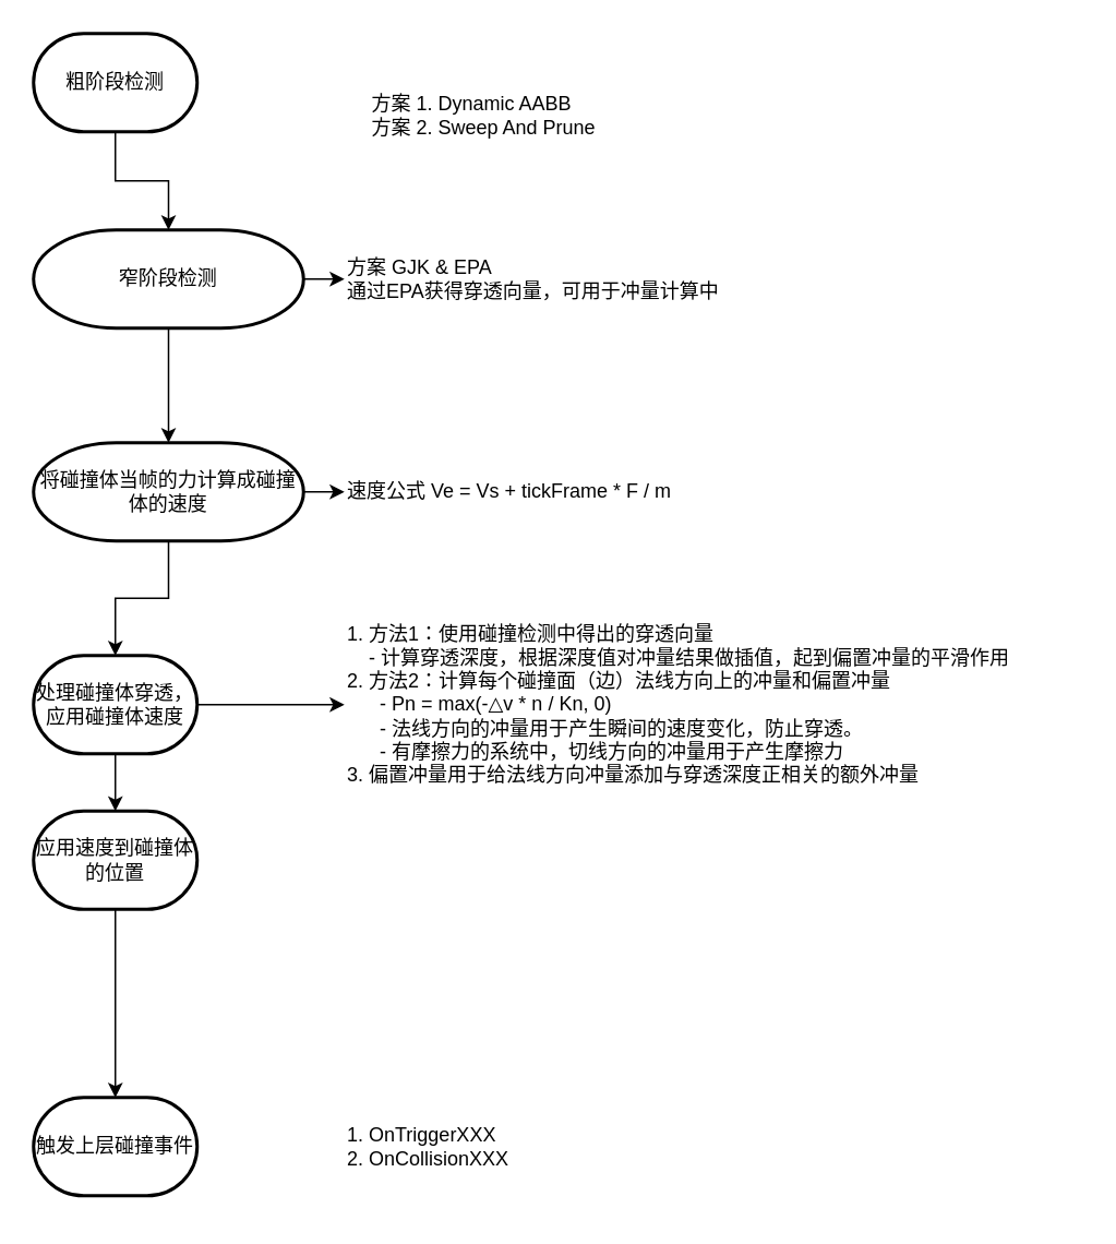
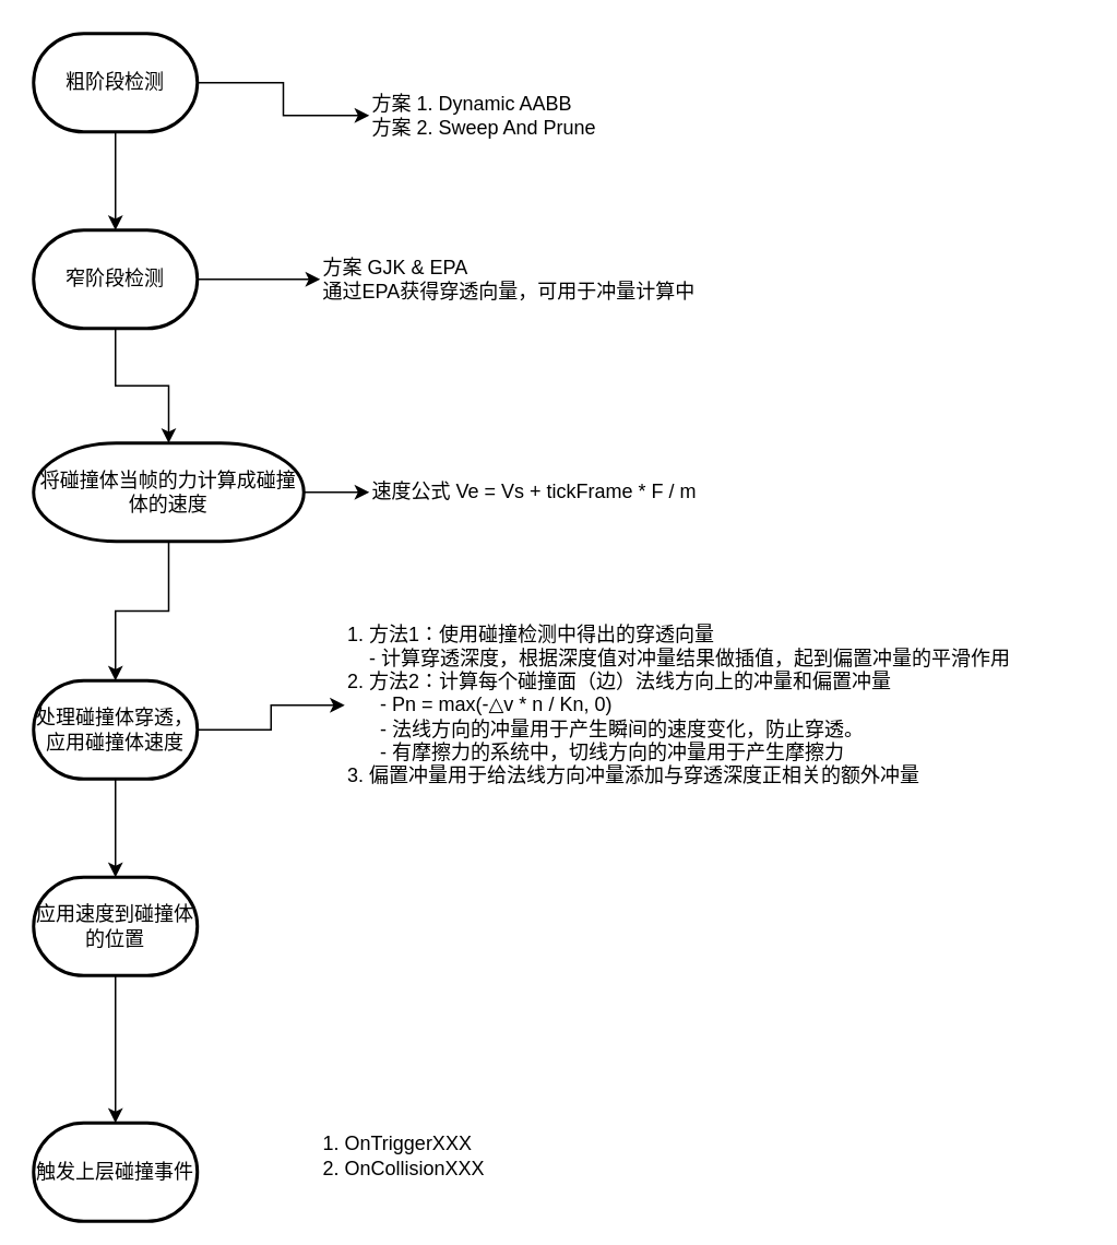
  <mxCell id="0" />
  <mxCell id="1" parent="0" />
+ <mxCell id="2" style="edgeStyle=orthogonalEdgeStyle;rounded=0;orthogonalLoop=1;jettySize=auto;html=1;exitX=1;exitY=0.5;exitDx=0;exitDy=0;exitPerimeter=0;" edge="1" parent="1" source="4" target="5"><mxGeometry relative="1" as="geometry"><mxPoint x="240" y="50" as="targetPoint" /></mxGeometry></mxCell>
  <mxCell id="3" style="edgeStyle=orthogonalEdgeStyle;rounded=0;orthogonalLoop=1;jettySize=auto;html=1;exitX=0.5;exitY=1;exitDx=0;exitDy=0;exitPerimeter=0;entryX=0.5;entryY=0;entryDx=0;entryDy=0;entryPerimeter=0;" edge="1" parent="1" source="4" target="8"><mxGeometry relative="1" as="geometry" /></mxCell>
  <mxCell id="4" value="粗阶段检测" style="strokeWidth=2;html=1;shape=mxgraph.flowchart.terminator;whiteSpace=wrap;" vertex="1" parent="1"><mxGeometry x="20" y="20" width="100" height="60" as="geometry" /></mxCell>
  <mxCell id="5" value="方案 1. Dynamic AABB&lt;br&gt;&lt;div&gt;&lt;span&gt;方案 2. Sweep And Prune&lt;/span&gt;&lt;/div&gt;" style="text;html=1;strokeColor=none;fillColor=none;align=left;verticalAlign=middle;whiteSpace=wrap;rounded=0;" vertex="1" parent="1"><mxGeometry x="225" y="55" width="150" height="30" as="geometry" /></mxCell>
  <mxCell id="6" style="edgeStyle=orthogonalEdgeStyle;rounded=0;orthogonalLoop=1;jettySize=auto;html=1;exitX=1;exitY=0.5;exitDx=0;exitDy=0;exitPerimeter=0;" edge="1" parent="1" source="8" target="9"><mxGeometry relative="1" as="geometry"><mxPoint x="210" y="170" as="targetPoint" /></mxGeometry></mxCell>
  <mxCell id="7" style="edgeStyle=orthogonalEdgeStyle;rounded=0;orthogonalLoop=1;jettySize=auto;html=1;exitX=0.5;exitY=1;exitDx=0;exitDy=0;exitPerimeter=0;entryX=0.5;entryY=0;entryDx=0;entryDy=0;entryPerimeter=0;" edge="1" parent="1" source="8" target="12"><mxGeometry relative="1" as="geometry" /></mxCell>
- <mxCell id="8" value="窄阶段检测" style="strokeWidth=2;html=1;shape=mxgraph.flowchart.terminator;whiteSpace=wrap;" vertex="1" parent="1"><mxGeometry x="20" y="140" width="165" height="60" as="geometry" /></mxCell>
- <mxCell id="9" value="方案 GJK &amp;amp; EPA&lt;br&gt;通过EPA获得穿透向量，可用于冲量计算中" style="text;html=1;strokeColor=none;fillColor=none;align=left;verticalAlign=middle;whiteSpace=wrap;rounded=0;" vertex="1" parent="1"><mxGeometry x="210" y="155" width="270" height="30" as="geometry" /></mxCell>
+ <mxCell id="8" value="窄阶段检测" style="strokeWidth=2;html=1;shape=mxgraph.flowchart.terminator;whiteSpace=wrap;" vertex="1" parent="1"><mxGeometry x="20" y="140" width="100" height="60" as="geometry" /></mxCell>
+ <mxCell id="9" value="方案 GJK &amp;amp; EPA&lt;br&gt;通过EPA获得穿透向量，可用于冲量计算中" style="text;html=1;strokeColor=none;fillColor=none;align=left;verticalAlign=middle;whiteSpace=wrap;rounded=0;" vertex="1" parent="1"><mxGeometry x="195" y="155" width="270" height="30" as="geometry" /></mxCell>
  <mxCell id="10" style="edgeStyle=orthogonalEdgeStyle;rounded=0;orthogonalLoop=1;jettySize=auto;html=1;exitX=1;exitY=0.5;exitDx=0;exitDy=0;exitPerimeter=0;" edge="1" parent="1" source="12" target="16"><mxGeometry relative="1" as="geometry"><mxPoint x="210" y="300" as="targetPoint" /></mxGeometry></mxCell>
  <mxCell id="11" style="edgeStyle=orthogonalEdgeStyle;rounded=0;orthogonalLoop=1;jettySize=auto;html=1;exitX=0.5;exitY=1;exitDx=0;exitDy=0;exitPerimeter=0;entryX=0.5;entryY=0;entryDx=0;entryDy=0;entryPerimeter=0;" edge="1" parent="1" source="12" target="15"><mxGeometry relative="1" as="geometry" /></mxCell>
  <mxCell id="12" value="将碰撞体当帧的力计算成碰撞体的速度" style="strokeWidth=2;html=1;shape=mxgraph.flowchart.terminator;whiteSpace=wrap;" vertex="1" parent="1"><mxGeometry x="20" y="270" width="165" height="60" as="geometry" /></mxCell>
  <mxCell id="13" style="edgeStyle=orthogonalEdgeStyle;rounded=0;orthogonalLoop=1;jettySize=auto;html=1;exitX=1;exitY=0.5;exitDx=0;exitDy=0;exitPerimeter=0;" edge="1" parent="1" source="15" target="17"><mxGeometry relative="1" as="geometry"><mxPoint x="210" y="430" as="targetPoint" /></mxGeometry></mxCell>
  <mxCell id="14" style="edgeStyle=orthogonalEdgeStyle;rounded=0;orthogonalLoop=1;jettySize=auto;html=1;exitX=0.5;exitY=1;exitDx=0;exitDy=0;exitPerimeter=0;entryX=0.5;entryY=0;entryDx=0;entryDy=0;entryPerimeter=0;" edge="1" parent="1" source="15" target="19"><mxGeometry relative="1" as="geometry" /></mxCell>
- <mxCell id="15" value="处理碰撞体穿透，应用碰撞体速度" style="strokeWidth=2;html=1;shape=mxgraph.flowchart.terminator;whiteSpace=wrap;" vertex="1" parent="1"><mxGeometry x="20" y="400" width="100" height="60" as="geometry" /></mxCell>
- <mxCell id="16" value="速度公式 Ve = Vs + tickFrame * F / m" style="text;html=1;strokeColor=none;fillColor=none;align=left;verticalAlign=middle;whiteSpace=wrap;rounded=0;" vertex="1" parent="1"><mxGeometry x="210" y="285" width="230" height="30" as="geometry" /></mxCell>
+ <mxCell id="15" value="处理碰撞体穿透，应用碰撞体速度" style="strokeWidth=2;html=1;shape=mxgraph.flowchart.terminator;whiteSpace=wrap;" vertex="1" parent="1"><mxGeometry x="20" y="415" width="100" height="60" as="geometry" /></mxCell>
+ <mxCell id="16" value="速度公式 Ve = Vs + tickFrame * F / m" style="text;html=1;strokeColor=none;fillColor=none;align=left;verticalAlign=middle;whiteSpace=wrap;rounded=0;" vertex="1" parent="1"><mxGeometry x="225" y="285" width="230" height="30" as="geometry" /></mxCell>
  <mxCell id="17" value="&lt;div&gt;1. 方法1：使用碰撞检测中得出的穿透向量&lt;/div&gt;&lt;div&gt;&amp;nbsp; &amp;nbsp; - 计算穿透深度，根据深度值对冲量结果做插值，起到偏置冲量的平滑作用&lt;/div&gt;&lt;div&gt;2. 方法2：计算每个碰撞面（边）法线方向上的冲量和偏置冲量&lt;/div&gt;&lt;div&gt;&amp;nbsp; &amp;nbsp; &amp;nbsp; - Pn = max(-△v * n / Kn, 0)&lt;/div&gt;&lt;div&gt;&amp;nbsp; &amp;nbsp; &amp;nbsp; - 法线方向的冲量用于产生瞬间的速度变化，防止穿透。&lt;/div&gt;&lt;div&gt;&amp;nbsp; &amp;nbsp; &amp;nbsp; - 有摩擦力的系统中，切线方向的冲量用于产生摩擦力&lt;/div&gt;&lt;div&gt;3. 偏置冲量用于给法线方向冲量添加与穿透深度正相关的额外冲量&lt;br&gt;&lt;/div&gt;" style="text;html=1;strokeColor=none;fillColor=none;align=left;verticalAlign=middle;whiteSpace=wrap;rounded=0;" vertex="1" parent="1"><mxGeometry x="210" y="357.5" width="450" height="145" as="geometry" /></mxCell>
  <mxCell id="18" style="edgeStyle=orthogonalEdgeStyle;rounded=0;orthogonalLoop=1;jettySize=auto;html=1;exitX=0.5;exitY=1;exitDx=0;exitDy=0;exitPerimeter=0;entryX=0.5;entryY=0;entryDx=0;entryDy=0;entryPerimeter=0;" edge="1" parent="1" source="19" target="20"><mxGeometry relative="1" as="geometry" /></mxCell>
- <mxCell id="19" value="应用速度到碰撞体的位置" style="strokeWidth=2;html=1;shape=mxgraph.flowchart.terminator;whiteSpace=wrap;" vertex="1" parent="1"><mxGeometry x="20" y="495" width="100" height="60" as="geometry" /></mxCell>
- <mxCell id="20" value="触发上层碰撞事件" style="strokeWidth=2;html=1;shape=mxgraph.flowchart.terminator;whiteSpace=wrap;" vertex="1" parent="1"><mxGeometry x="20" y="670" width="100" height="60" as="geometry" /></mxCell>
- <mxCell id="21" value="1. OnTriggerXXX&lt;br&gt;&lt;div style=&quot;&quot;&gt;&lt;span&gt;2. OnCollisionXXX&lt;/span&gt;&lt;/div&gt;" style="text;html=1;strokeColor=none;fillColor=none;align=left;verticalAlign=middle;whiteSpace=wrap;rounded=0;" vertex="1" parent="1"><mxGeometry x="210" y="662.5" width="210" height="75" as="geometry" /></mxCell>
+ <mxCell id="19" value="应用速度到碰撞体的位置" style="strokeWidth=2;html=1;shape=mxgraph.flowchart.terminator;whiteSpace=wrap;" vertex="1" parent="1"><mxGeometry x="20" y="535" width="100" height="60" as="geometry" /></mxCell>
+ <mxCell id="20" value="触发上层碰撞事件" style="strokeWidth=2;html=1;shape=mxgraph.flowchart.terminator;whiteSpace=wrap;" vertex="1" parent="1"><mxGeometry x="20" y="685" width="100" height="60" as="geometry" /></mxCell>
+ <mxCell id="21" value="1. OnTriggerXXX&lt;br&gt;&lt;div style=&quot;&quot;&gt;&lt;span&gt;2. OnCollisionXXX&lt;/span&gt;&lt;/div&gt;" style="text;html=1;strokeColor=none;fillColor=none;align=left;verticalAlign=middle;whiteSpace=wrap;rounded=0;" vertex="1" parent="1"><mxGeometry x="195" y="667.5" width="210" height="75" as="geometry" /></mxCell>
